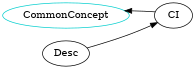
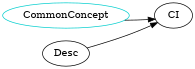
  digraph {
    rankdir=LR
    n1 [color=cyan3 label=CommonConcept shape=oval]
    CI
    Desc
-   CI -> n1
+   n1 -> CI
    Desc -> CI
  }
